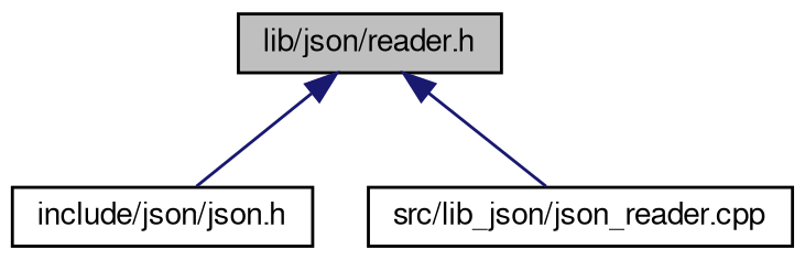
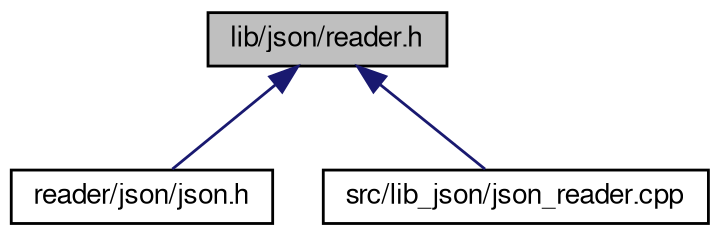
  digraph {
    node [color=black fillcolor=white fontname=FreeSans fontsize=10 shape=record style=filled]
    edge [color=midnightblue dir=back fontname=FreeSans fontsize=10 labelfontname=FreeSans labelfontsize=10 style=solid]
    n1 [fillcolor=grey75 fontcolor=black height=0.2 label="lib/json/reader.h" width=0.4]
-   n2 [height=0.2 label="include/json/json.h" width=0.4]
+   n2 [height=0.2 label="reader/json/json.h" width=0.4]
    n3 [height=0.2 label="src/lib_json/json_reader.cpp" width=0.4]
    n1 -> n2
    n1 -> n3
  }
